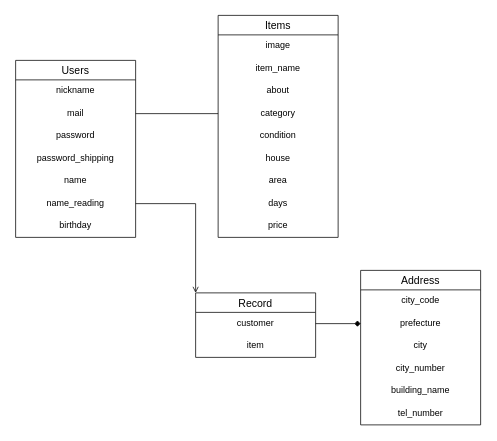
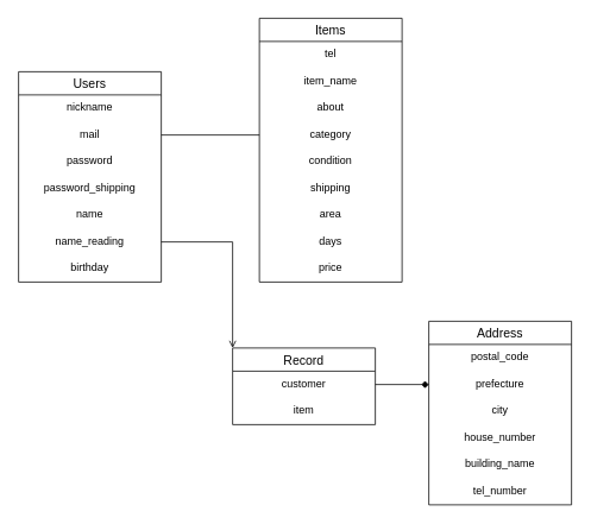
  <mxCell id="0" />
  <mxCell id="1" parent="0" />
  <mxCell id="2" style="edgeStyle=orthogonalEdgeStyle;rounded=0;orthogonalLoop=1;jettySize=auto;html=1;exitX=0.5;exitY=0;exitDx=0;exitDy=0;entryX=0.5;entryY=0;entryDx=0;entryDy=0;" edge="1" parent="1"><mxGeometry relative="1" as="geometry"><mxPoint x="120" y="420" as="targetPoint" /><mxPoint x="120" y="420" as="sourcePoint" /></mxGeometry></mxCell>
  <mxCell id="3" value="Users" style="swimlane;fontStyle=0;childLayout=stackLayout;horizontal=1;startSize=26;horizontalStack=0;resizeParent=1;resizeParentMax=0;resizeLast=0;collapsible=1;marginBottom=0;align=center;fontSize=14;" vertex="1" parent="1"><mxGeometry x="20" width="160" height="236" as="geometry" y="80" /></mxCell>
  <mxCell id="4" value="nickname" style="text;strokeColor=none;fillColor=none;spacingLeft=4;spacingRight=4;overflow=hidden;rotatable=0;points=[[0,0.5],[1,0.5]];portConstraint=eastwest;fontSize=12;align=center;" vertex="1" parent="3"><mxGeometry y="26" width="160" height="30" as="geometry" /></mxCell>
  <mxCell id="5" value="mail" style="text;strokeColor=none;fillColor=none;spacingLeft=4;spacingRight=4;overflow=hidden;rotatable=0;points=[[0,0.5],[1,0.5]];portConstraint=eastwest;fontSize=12;align=center;" vertex="1" parent="3"><mxGeometry y="56" width="160" height="30" as="geometry" /></mxCell>
  <mxCell id="6" value="password" style="text;strokeColor=none;fillColor=none;spacingLeft=4;spacingRight=4;overflow=hidden;rotatable=0;points=[[0,0.5],[1,0.5]];portConstraint=eastwest;fontSize=12;align=center;" vertex="1" parent="3"><mxGeometry y="86" width="160" height="30" as="geometry" /></mxCell>
  <mxCell id="7" value="password_shipping" style="text;strokeColor=none;fillColor=none;spacingLeft=4;spacingRight=4;overflow=hidden;rotatable=0;points=[[0,0.5],[1,0.5]];portConstraint=eastwest;fontSize=12;align=center;" vertex="1" parent="3"><mxGeometry y="116" width="160" height="30" as="geometry" /></mxCell>
  <mxCell id="8" value="name" style="text;strokeColor=none;fillColor=none;spacingLeft=4;spacingRight=4;overflow=hidden;rotatable=0;points=[[0,0.5],[1,0.5]];portConstraint=eastwest;fontSize=12;align=center;" vertex="1" parent="3"><mxGeometry y="146" width="160" height="30" as="geometry" /></mxCell>
  <mxCell id="9" value="name_reading" style="text;strokeColor=none;fillColor=none;spacingLeft=4;spacingRight=4;overflow=hidden;rotatable=0;points=[[0,0.5],[1,0.5]];portConstraint=eastwest;fontSize=12;align=center;" vertex="1" parent="3"><mxGeometry y="176" width="160" height="30" as="geometry" /></mxCell>
  <mxCell id="10" value="birthday" style="text;strokeColor=none;fillColor=none;spacingLeft=4;spacingRight=4;overflow=hidden;rotatable=0;points=[[0,0.5],[1,0.5]];portConstraint=eastwest;fontSize=12;align=center;" vertex="1" parent="3"><mxGeometry y="206" width="160" height="30" as="geometry" /></mxCell>
  <mxCell id="11" value="Items" style="swimlane;fontStyle=0;childLayout=stackLayout;horizontal=1;startSize=26;horizontalStack=0;resizeParent=1;resizeParentMax=0;resizeLast=0;collapsible=1;marginBottom=0;align=center;fontSize=14;" vertex="1" parent="1"><mxGeometry x="290" y="20" width="160" height="296" as="geometry" /></mxCell>
- <mxCell id="12" value="image" style="text;strokeColor=none;fillColor=none;spacingLeft=4;spacingRight=4;overflow=hidden;rotatable=0;points=[[0,0.5],[1,0.5]];portConstraint=eastwest;fontSize=12;align=center;" vertex="1" parent="11"><mxGeometry y="26" width="160" height="30" as="geometry" /></mxCell>
+ <mxCell id="12" value="tel" style="text;strokeColor=none;fillColor=none;spacingLeft=4;spacingRight=4;overflow=hidden;rotatable=0;points=[[0,0.5],[1,0.5]];portConstraint=eastwest;fontSize=12;align=center;" vertex="1" parent="11"><mxGeometry y="26" width="160" height="30" as="geometry" /></mxCell>
  <mxCell id="13" value="item_name" style="text;strokeColor=none;fillColor=none;spacingLeft=4;spacingRight=4;overflow=hidden;rotatable=0;points=[[0,0.5],[1,0.5]];portConstraint=eastwest;fontSize=12;align=center;" vertex="1" parent="11"><mxGeometry y="56" width="160" height="30" as="geometry" /></mxCell>
  <mxCell id="14" value="about" style="text;strokeColor=none;fillColor=none;spacingLeft=4;spacingRight=4;overflow=hidden;rotatable=0;points=[[0,0.5],[1,0.5]];portConstraint=eastwest;fontSize=12;align=center;" vertex="1" parent="11"><mxGeometry y="86" width="160" height="30" as="geometry" /></mxCell>
  <mxCell id="15" value="category" style="text;strokeColor=none;fillColor=none;spacingLeft=4;spacingRight=4;overflow=hidden;rotatable=0;points=[[0,0.5],[1,0.5]];portConstraint=eastwest;fontSize=12;align=center;" vertex="1" parent="11"><mxGeometry y="116" width="160" height="30" as="geometry" /></mxCell>
  <mxCell id="16" value="condition" style="text;strokeColor=none;fillColor=none;spacingLeft=4;spacingRight=4;overflow=hidden;rotatable=0;points=[[0,0.5],[1,0.5]];portConstraint=eastwest;fontSize=12;align=center;" vertex="1" parent="11"><mxGeometry y="146" width="160" height="30" as="geometry" /></mxCell>
- <mxCell id="17" value="house" style="text;strokeColor=none;fillColor=none;spacingLeft=4;spacingRight=4;overflow=hidden;rotatable=0;points=[[0,0.5],[1,0.5]];portConstraint=eastwest;fontSize=12;align=center;" vertex="1" parent="11"><mxGeometry y="176" width="160" height="30" as="geometry" /></mxCell>
+ <mxCell id="17" value="shipping" style="text;strokeColor=none;fillColor=none;spacingLeft=4;spacingRight=4;overflow=hidden;rotatable=0;points=[[0,0.5],[1,0.5]];portConstraint=eastwest;fontSize=12;align=center;" vertex="1" parent="11"><mxGeometry y="176" width="160" height="30" as="geometry" /></mxCell>
  <mxCell id="18" value="area" style="text;strokeColor=none;fillColor=none;spacingLeft=4;spacingRight=4;overflow=hidden;rotatable=0;points=[[0,0.5],[1,0.5]];portConstraint=eastwest;fontSize=12;align=center;" vertex="1" parent="11"><mxGeometry y="206" width="160" height="30" as="geometry" /></mxCell>
  <mxCell id="19" value="days" style="text;strokeColor=none;fillColor=none;spacingLeft=4;spacingRight=4;overflow=hidden;rotatable=0;points=[[0,0.5],[1,0.5]];portConstraint=eastwest;fontSize=12;align=center;" vertex="1" parent="11"><mxGeometry y="236" width="160" height="30" as="geometry" /></mxCell>
  <mxCell id="20" value="price" style="text;strokeColor=none;fillColor=none;spacingLeft=4;spacingRight=4;overflow=hidden;rotatable=0;points=[[0,0.5],[1,0.5]];portConstraint=eastwest;fontSize=12;align=center;" vertex="1" parent="11"><mxGeometry y="266" width="160" height="30" as="geometry" /></mxCell>
  <mxCell id="21" value="Record" style="swimlane;fontStyle=0;childLayout=stackLayout;horizontal=1;startSize=26;horizontalStack=0;resizeParent=1;resizeParentMax=0;resizeLast=0;collapsible=1;marginBottom=0;align=center;fontSize=14;" vertex="1" parent="1"><mxGeometry x="260" y="390" width="160" height="86" as="geometry" /></mxCell>
  <mxCell id="22" value="customer" style="text;strokeColor=none;fillColor=none;spacingLeft=4;spacingRight=4;overflow=hidden;rotatable=0;points=[[0,0.5],[1,0.5]];portConstraint=eastwest;fontSize=12;align=center;" vertex="1" parent="21"><mxGeometry y="26" width="160" height="30" as="geometry" /></mxCell>
  <mxCell id="23" value="item" style="text;strokeColor=none;fillColor=none;spacingLeft=4;spacingRight=4;overflow=hidden;rotatable=0;points=[[0,0.5],[1,0.5]];portConstraint=eastwest;fontSize=12;align=center;" vertex="1" parent="21"><mxGeometry y="56" width="160" height="30" as="geometry" /></mxCell>
  <mxCell id="24" value="Address" style="swimlane;fontStyle=0;childLayout=stackLayout;horizontal=1;startSize=26;horizontalStack=0;resizeParent=1;resizeParentMax=0;resizeLast=0;collapsible=1;marginBottom=0;align=center;fontSize=14;" vertex="1" parent="1"><mxGeometry x="480" y="360" width="160" height="206" as="geometry" /></mxCell>
- <mxCell id="25" value="city_code" style="text;strokeColor=none;fillColor=none;spacingLeft=4;spacingRight=4;overflow=hidden;rotatable=0;points=[[0,0.5],[1,0.5]];portConstraint=eastwest;fontSize=12;align=center;" vertex="1" parent="24"><mxGeometry y="26" width="160" height="30" as="geometry" /></mxCell>
+ <mxCell id="25" value="postal_code" style="text;strokeColor=none;fillColor=none;spacingLeft=4;spacingRight=4;overflow=hidden;rotatable=0;points=[[0,0.5],[1,0.5]];portConstraint=eastwest;fontSize=12;align=center;" vertex="1" parent="24"><mxGeometry y="26" width="160" height="30" as="geometry" /></mxCell>
  <mxCell id="26" value="prefecture" style="text;strokeColor=none;fillColor=none;spacingLeft=4;spacingRight=4;overflow=hidden;rotatable=0;points=[[0,0.5],[1,0.5]];portConstraint=eastwest;fontSize=12;align=center;" vertex="1" parent="24"><mxGeometry y="56" width="160" height="30" as="geometry" /></mxCell>
  <mxCell id="27" value="city" style="text;strokeColor=none;fillColor=none;spacingLeft=4;spacingRight=4;overflow=hidden;rotatable=0;points=[[0,0.5],[1,0.5]];portConstraint=eastwest;fontSize=12;align=center;" vertex="1" parent="24"><mxGeometry y="86" width="160" height="30" as="geometry" /></mxCell>
- <mxCell id="28" value="city_number" style="text;strokeColor=none;fillColor=none;spacingLeft=4;spacingRight=4;overflow=hidden;rotatable=0;points=[[0,0.5],[1,0.5]];portConstraint=eastwest;fontSize=12;align=center;" vertex="1" parent="24"><mxGeometry y="116" width="160" height="30" as="geometry" /></mxCell>
+ <mxCell id="28" value="house_number" style="text;strokeColor=none;fillColor=none;spacingLeft=4;spacingRight=4;overflow=hidden;rotatable=0;points=[[0,0.5],[1,0.5]];portConstraint=eastwest;fontSize=12;align=center;" vertex="1" parent="24"><mxGeometry y="116" width="160" height="30" as="geometry" /></mxCell>
  <mxCell id="29" value="building_name" style="text;strokeColor=none;fillColor=none;spacingLeft=4;spacingRight=4;overflow=hidden;rotatable=0;points=[[0,0.5],[1,0.5]];portConstraint=eastwest;fontSize=12;align=center;" vertex="1" parent="24"><mxGeometry y="146" width="160" height="30" as="geometry" /></mxCell>
  <mxCell id="30" value="tel_number" style="text;strokeColor=none;fillColor=none;spacingLeft=4;spacingRight=4;overflow=hidden;rotatable=0;points=[[0,0.5],[1,0.5]];portConstraint=eastwest;fontSize=12;align=center;" vertex="1" parent="24"><mxGeometry y="176" width="160" height="30" as="geometry" /></mxCell>
  <mxCell id="31" style="edgeStyle=orthogonalEdgeStyle;rounded=0;orthogonalLoop=1;jettySize=auto;html=1;exitX=1;exitY=0.5;exitDx=0;exitDy=0;entryX=0;entryY=0.5;entryDx=0;entryDy=0;endArrow=diamond;" edge="1" parent="1" source="22" target="26"><mxGeometry relative="1" as="geometry" /></mxCell>
  <mxCell id="32" style="edgeStyle=orthogonalEdgeStyle;rounded=0;orthogonalLoop=1;jettySize=auto;html=1;exitX=1;exitY=0.5;exitDx=0;exitDy=0;entryX=0;entryY=0.5;entryDx=0;entryDy=0;endArrow=none;" edge="1" parent="1" source="5" target="15"><mxGeometry relative="1" as="geometry" /></mxCell>
  <mxCell id="33" style="edgeStyle=orthogonalEdgeStyle;rounded=0;orthogonalLoop=1;jettySize=auto;html=1;exitX=1;exitY=0.5;exitDx=0;exitDy=0;entryX=0;entryY=0;entryDx=0;entryDy=0;endArrow=open;" edge="1" parent="1" source="9" target="21"><mxGeometry relative="1" as="geometry"><mxPoint x="210" y="420" as="targetPoint" /></mxGeometry></mxCell>
